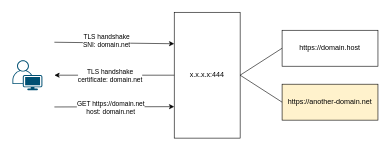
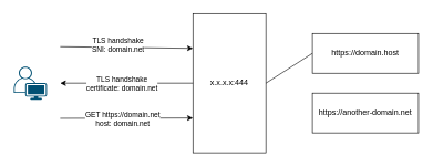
  <mxCell id="0" />
  <mxCell id="1" parent="0" />
  <mxCell id="2" value="x.x.x.x:444" style="rounded=0;whiteSpace=wrap;html=1;" vertex="1" parent="1"><mxGeometry x="290" y="20" width="110" height="210" as="geometry" /></mxCell>
  <mxCell id="3" value="https://domain.host" style="rounded=0;whiteSpace=wrap;html=1;" vertex="1" parent="1"><mxGeometry x="470" y="50" width="160" height="60" as="geometry" /></mxCell>
- <mxCell id="4" value="https://another-domain.net" style="rounded=0;whiteSpace=wrap;html=1;fillColor=#fff2cc;" vertex="1" parent="1"><mxGeometry x="470" y="140" width="160" height="60" as="geometry" /></mxCell>
+ <mxCell id="4" value="https://another-domain.net" style="rounded=0;whiteSpace=wrap;html=1;" vertex="1" parent="1"><mxGeometry x="470" y="140" width="160" height="60" as="geometry" /></mxCell>
  <mxCell id="5" value="" style="endArrow=none;html=1;rounded=0;exitX=1;exitY=0.5;exitDx=0;exitDy=0;entryX=0;entryY=0.5;entryDx=0;entryDy=0;" edge="1" parent="1" source="2" target="3"><mxGeometry width="50" height="50" relative="1" as="geometry"><mxPoint x="440" y="310" as="sourcePoint" /><mxPoint x="490" y="260" as="targetPoint" /></mxGeometry></mxCell>
- <mxCell id="6" value="" style="endArrow=none;html=1;rounded=0;exitX=1;exitY=0.5;exitDx=0;exitDy=0;entryX=0;entryY=0.5;entryDx=0;entryDy=0;" edge="1" parent="1" source="2" target="4"><mxGeometry width="50" height="50" relative="1" as="geometry"><mxPoint x="430" y="310" as="sourcePoint" /><mxPoint x="480" y="260" as="targetPoint" /></mxGeometry></mxCell>
  <mxCell id="7" value="" style="points=[[0.35,0,0],[0.98,0.51,0],[1,0.71,0],[0.67,1,0],[0,0.795,0],[0,0.65,0]];verticalLabelPosition=bottom;sketch=0;html=1;verticalAlign=top;aspect=fixed;align=center;pointerEvents=1;shape=mxgraph.cisco19.user;fillColor=#005073;strokeColor=none;" vertex="1" parent="1"><mxGeometry x="20" y="100" width="50" height="50" as="geometry" /></mxCell>
  <mxCell id="8" value="" style="endArrow=classic;html=1;rounded=0;entryX=0;entryY=0.25;entryDx=0;entryDy=0;" edge="1" parent="1" target="2"><mxGeometry width="50" height="50" relative="1" as="geometry"><mxPoint x="90" y="70" as="sourcePoint" /><mxPoint x="270" y="110" as="targetPoint" /></mxGeometry></mxCell>
  <mxCell id="9" value="&lt;div&gt;TLS handshake&lt;/div&gt;SNI: domain.net" style="edgeLabel;html=1;align=center;verticalAlign=middle;resizable=0;points=[];" vertex="1" connectable="0" parent="8"><mxGeometry x="-0.231" y="-3" relative="1" as="geometry"><mxPoint x="10" y="-6" as="offset" /></mxGeometry></mxCell>
  <mxCell id="10" value="" style="endArrow=classic;html=1;rounded=0;exitX=0;exitY=0.5;exitDx=0;exitDy=0;" edge="1" parent="1" source="2"><mxGeometry width="50" height="50" relative="1" as="geometry"><mxPoint x="170" y="210" as="sourcePoint" /><mxPoint x="90" y="125" as="targetPoint" /></mxGeometry></mxCell>
  <mxCell id="11" value="&lt;div&gt;TLS handshake&lt;/div&gt;certificate: domain.net" style="edgeLabel;html=1;align=center;verticalAlign=middle;resizable=0;points=[];" vertex="1" connectable="0" parent="10"><mxGeometry x="0.215" y="-1" relative="1" as="geometry"><mxPoint x="14" y="1" as="offset" /></mxGeometry></mxCell>
  <mxCell id="12" value="" style="endArrow=classic;html=1;rounded=0;entryX=0;entryY=0.75;entryDx=0;entryDy=0;" edge="1" parent="1" target="2"><mxGeometry width="50" height="50" relative="1" as="geometry"><mxPoint x="90" y="178" as="sourcePoint" /><mxPoint x="250" y="180" as="targetPoint" /></mxGeometry></mxCell>
  <mxCell id="13" value="&lt;div&gt;GET https://domain.net&lt;/div&gt;&lt;div&gt;host: domain.net&lt;br&gt;&lt;/div&gt;" style="edgeLabel;html=1;align=center;verticalAlign=middle;resizable=0;points=[];" vertex="1" connectable="0" parent="12"><mxGeometry x="-0.185" relative="1" as="geometry"><mxPoint x="12" y="2" as="offset" /></mxGeometry></mxCell>
